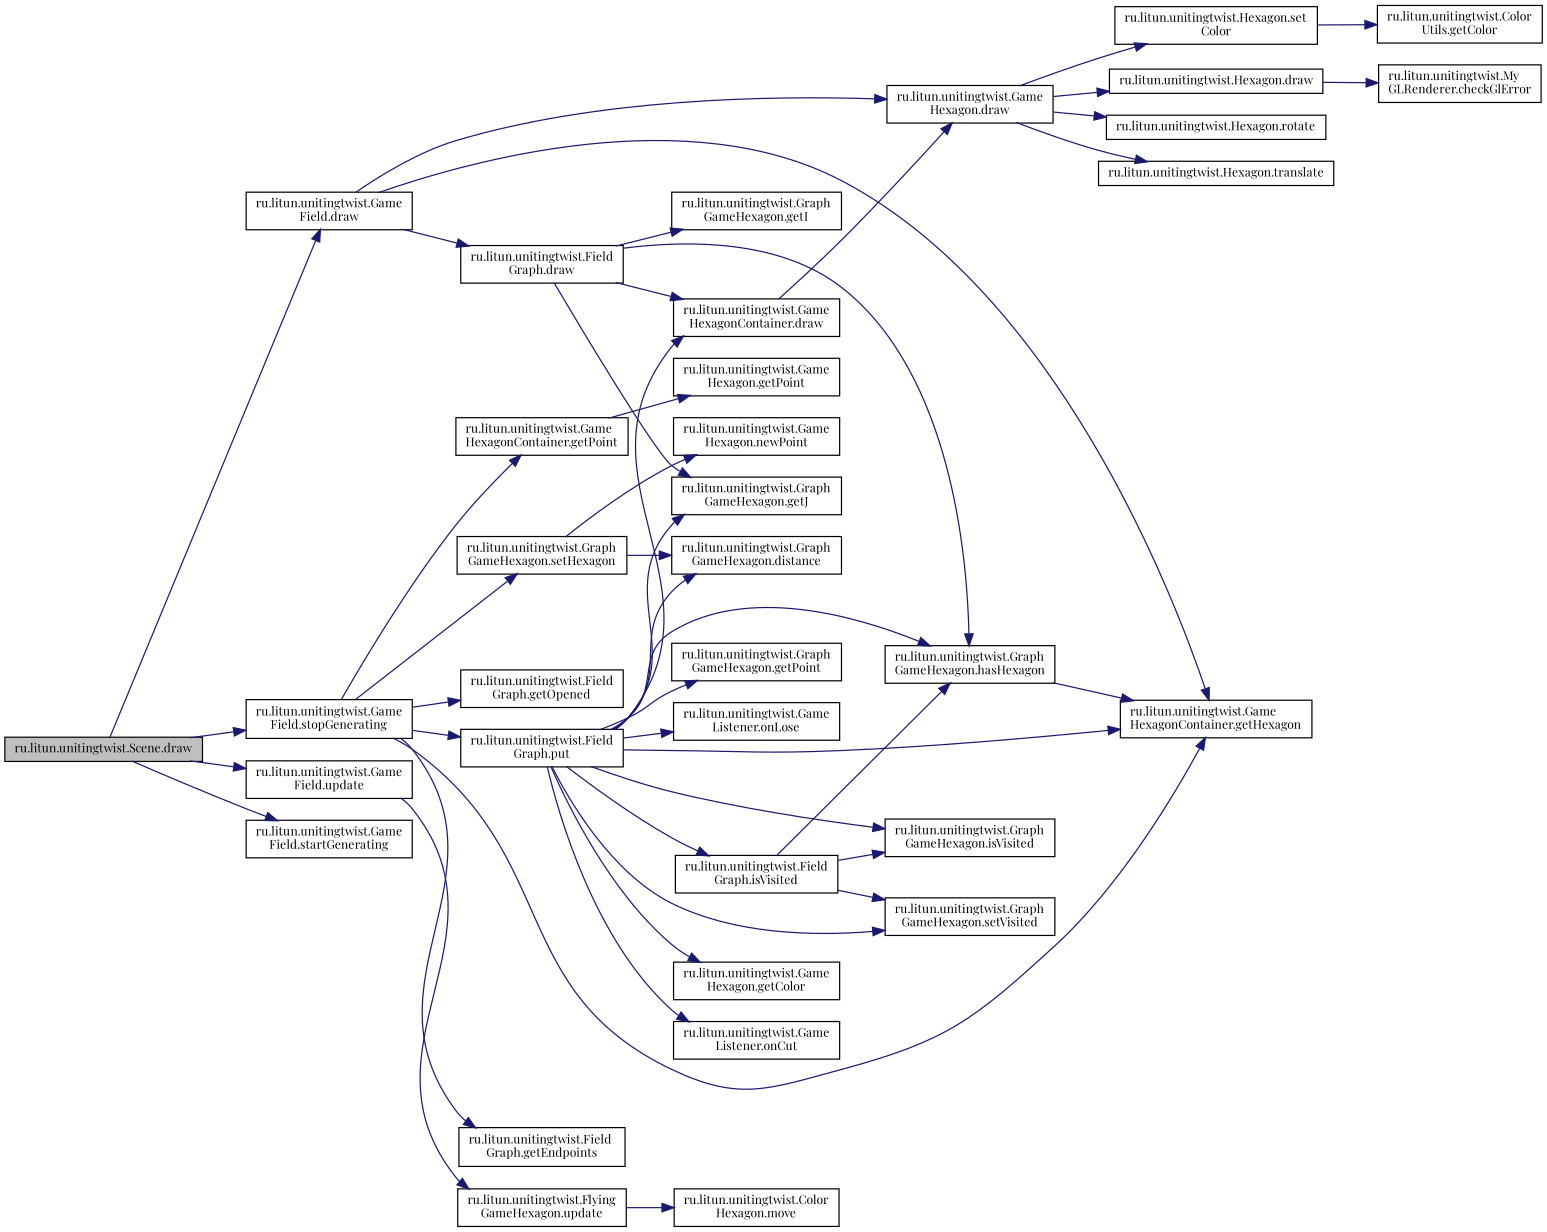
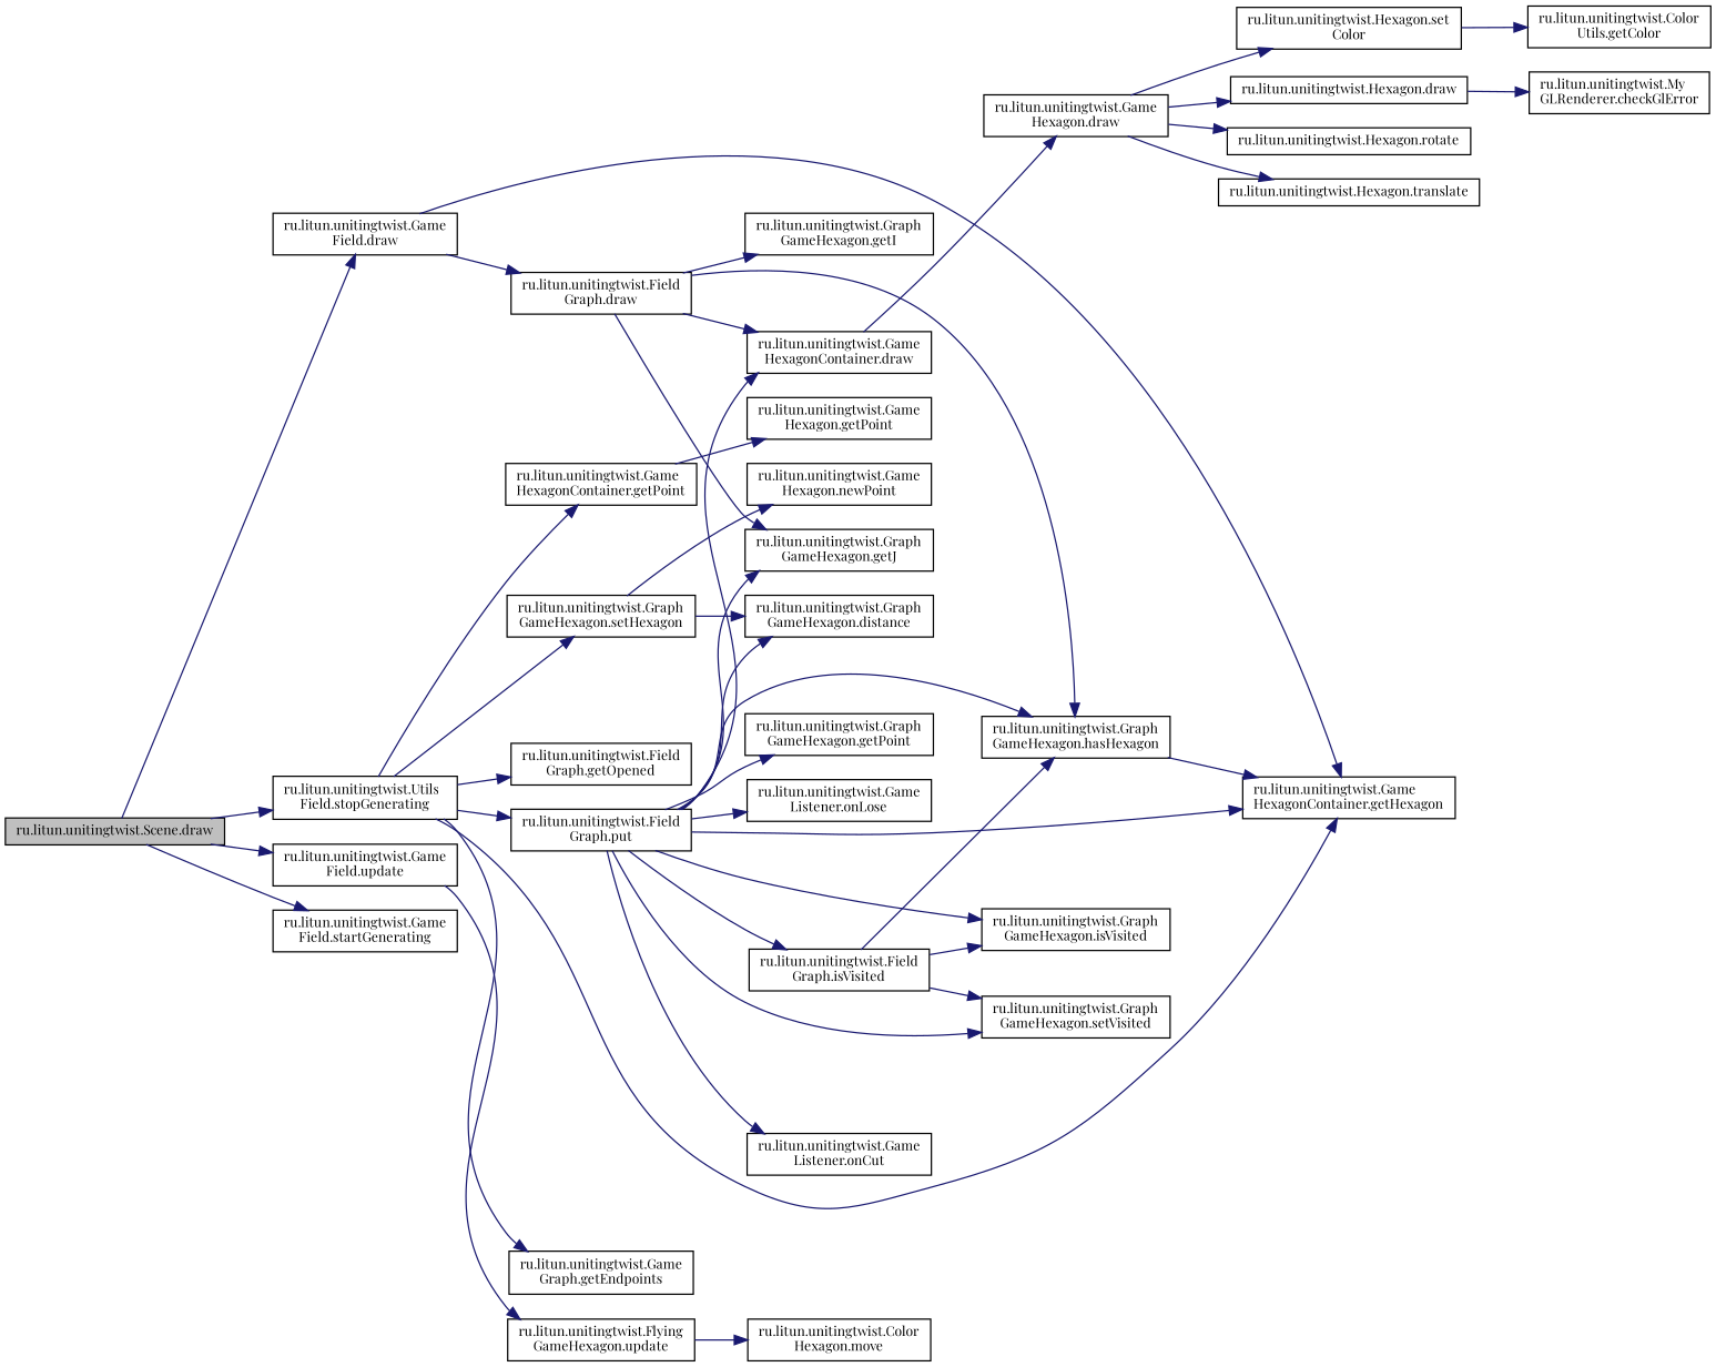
  digraph {
    fontname="Playfair Display"
    rankdir=LR
    node [color=black fillcolor=white fontname="Playfair Display" fontsize=10 shape=record style=filled]
    edge [color=midnightblue fontname="Playfair Display" fontsize=10 labelfontname=Helvetica labelfontsize=10 style=solid]
    n1 [fillcolor=grey75 fontcolor=black height=0.2 label="ru.litun.unitingtwist.Scene.draw" width=0.4]
    n2 [height=0.2 label="ru.litun.unitingtwist.Game\lField.draw" width=0.4]
    n3 [height=0.2 label="ru.litun.unitingtwist.Game\lField.update" width=0.4]
    n4 [height=0.2 label="ru.litun.unitingtwist.Game\lField.startGenerating" width=0.4]
-   n5 [height=0.2 label="ru.litun.unitingtwist.Game\lField.stopGenerating" width=0.4]
+   n5 [height=0.2 label="ru.litun.unitingtwist.Utils\lField.stopGenerating" width=0.4]
    n6 [height=0.2 label="ru.litun.unitingtwist.Field\lGraph.draw" width=0.4]
    n7 [height=0.2 label="ru.litun.unitingtwist.Game\lHexagon.draw" width=0.4]
    n8 [height=0.2 label="ru.litun.unitingtwist.Game\lHexagonContainer.getHexagon" width=0.4]
    n9 [height=0.2 label="ru.litun.unitingtwist.Flying\lGameHexagon.update" width=0.4]
-   n10 [height=0.2 label="ru.litun.unitingtwist.Field\lGraph.getEndpoints" width=0.4]
+   n10 [height=0.2 label="ru.litun.unitingtwist.Game\lGraph.getEndpoints" width=0.4]
    n11 [height=0.2 label="ru.litun.unitingtwist.Game\lHexagonContainer.getPoint" width=0.4]
    n12 [height=0.2 label="ru.litun.unitingtwist.Field\lGraph.getOpened" width=0.4]
    n13 [height=0.2 label="ru.litun.unitingtwist.Graph\lGameHexagon.setHexagon" width=0.4]
    n14 [height=0.2 label="ru.litun.unitingtwist.Field\lGraph.put" width=0.4]
    n15 [height=0.2 label="ru.litun.unitingtwist.Game\lHexagonContainer.draw" width=0.4]
    n16 [height=0.2 label="ru.litun.unitingtwist.Graph\lGameHexagon.getI" width=0.4]
    n17 [height=0.2 label="ru.litun.unitingtwist.Graph\lGameHexagon.getJ" width=0.4]
    n18 [height=0.2 label="ru.litun.unitingtwist.Graph\lGameHexagon.hasHexagon" width=0.4]
    n19 [height=0.2 label="ru.litun.unitingtwist.Hexagon.rotate" width=0.4]
    n20 [height=0.2 label="ru.litun.unitingtwist.Hexagon.translate" width=0.4]
    n21 [height=0.2 label="ru.litun.unitingtwist.Hexagon.set\lColor" width=0.4]
    n22 [height=0.2 label="ru.litun.unitingtwist.Hexagon.draw" width=0.4]
    n23 [height=0.2 label="ru.litun.unitingtwist.Color\lUtils.getColor" width=0.4]
    n24 [height=0.2 label="ru.litun.unitingtwist.My\lGLRenderer.checkGlError" width=0.4]
    n25 [height=0.2 label="ru.litun.unitingtwist.Color\lHexagon.move" width=0.4]
    n26 [height=0.2 label="ru.litun.unitingtwist.Graph\lGameHexagon.distance" width=0.4]
    n27 [height=0.2 label="ru.litun.unitingtwist.Game\lHexagon.getPoint" width=0.4]
    n28 [height=0.2 label="ru.litun.unitingtwist.Game\lHexagon.newPoint" width=0.4]
-   n29 [height=0.2 label="ru.litun.unitingtwist.Game\lHexagon.getColor" width=0.4]
    n30 [height=0.2 label="ru.litun.unitingtwist.Graph\lGameHexagon.isVisited" width=0.4]
    n31 [height=0.2 label="ru.litun.unitingtwist.Graph\lGameHexagon.setVisited" width=0.4]
    n32 [height=0.2 label="ru.litun.unitingtwist.Game\lListener.onCut" width=0.4]
    n33 [height=0.2 label="ru.litun.unitingtwist.Graph\lGameHexagon.getPoint" width=0.4]
    n34 [height=0.2 label="ru.litun.unitingtwist.Game\lListener.onLose" width=0.4]
    n35 [height=0.2 label="ru.litun.unitingtwist.Field\lGraph.isVisited" width=0.4]
    n1 -> n2
    n1 -> n3
    n1 -> n4
    n1 -> n5
    n2 -> n6
-   n2 -> n7
    n2 -> n8
    n3 -> n9
    n5 -> n8
    n5 -> n10
    n5 -> n11
    n5 -> n12
    n5 -> n13
    n5 -> n14
    n6 -> n15
    n6 -> n16
    n6 -> n17
    n6 -> n18
    n7 -> n19
    n7 -> n20
    n7 -> n21
    n7 -> n22
    n9 -> n25
    n11 -> n27
    n13 -> n26
    n13 -> n28
    n14 -> n8
    n14 -> n15
    n14 -> n17
    n14 -> n18
    n14 -> n26
-   n14 -> n29
    n14 -> n30
    n14 -> n31
    n14 -> n32
    n14 -> n33
    n14 -> n34
    n14 -> n35
    n15 -> n7
    n18 -> n8
    n21 -> n23
    n22 -> n24
    n35 -> n18
    n35 -> n30
    n35 -> n31
  }
